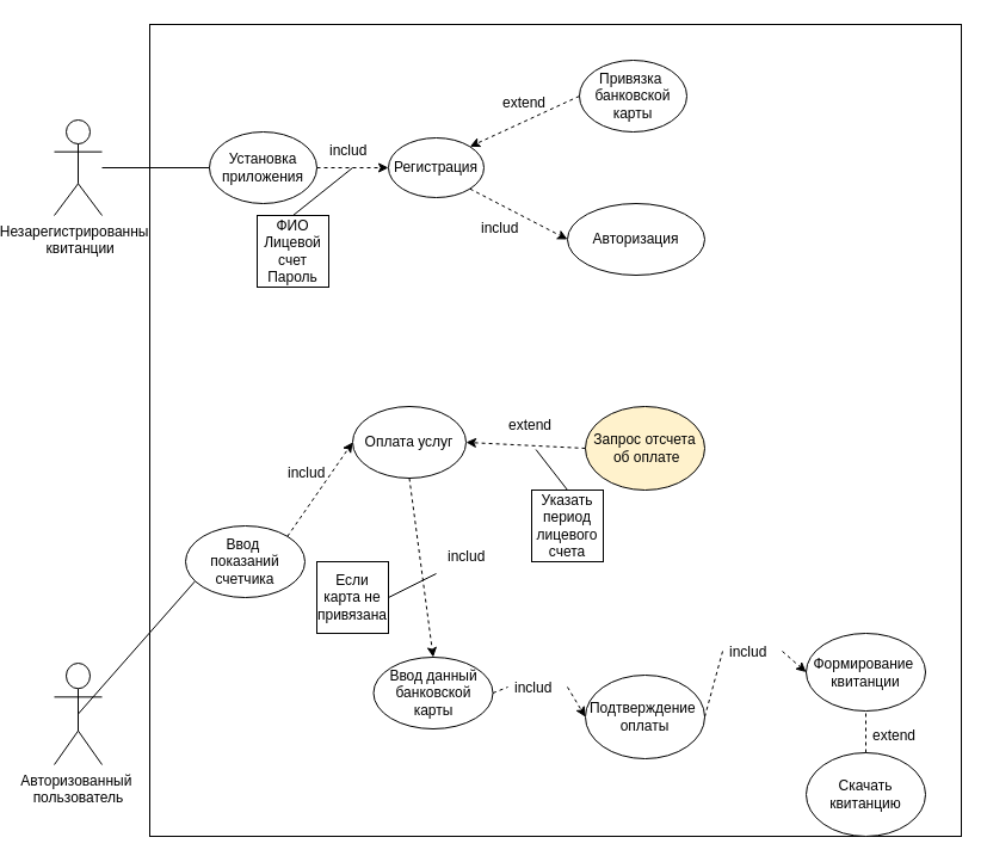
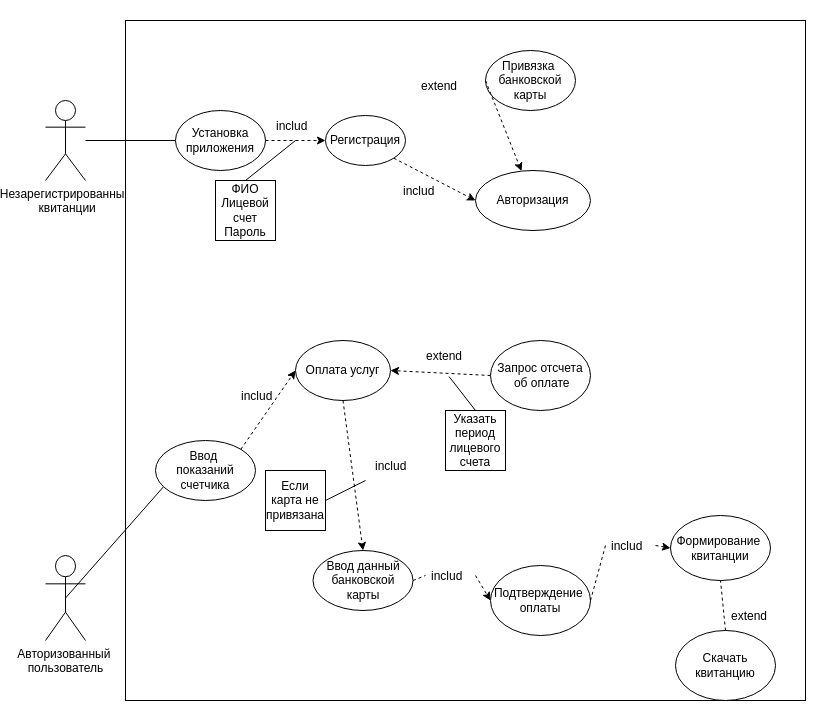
  <mxCell id="0" />
  <mxCell id="1" parent="0" />
  <mxCell id="2" value="&lt;font style=&quot;vertical-align: inherit;&quot;&gt;&lt;font style=&quot;vertical-align: inherit;&quot;&gt;Незарегистрированный&lt;br&gt;&amp;nbsp;квитанции&lt;/font&gt;&lt;/font&gt;" style="shape=umlActor;verticalLabelPosition=bottom;verticalAlign=top;html=1;outlineConnect=0;" parent="1" vertex="1"><mxGeometry x="20" y="100" width="40" height="80" as="geometry" /></mxCell>
  <mxCell id="3" value="&lt;font style=&quot;vertical-align: inherit;&quot;&gt;&lt;font style=&quot;vertical-align: inherit;&quot;&gt;Авторизованный&amp;nbsp;&lt;br&gt;пользователь&lt;br&gt;&lt;/font&gt;&lt;/font&gt;" style="shape=umlActor;verticalLabelPosition=bottom;verticalAlign=top;html=1;outlineConnect=0;" parent="1" vertex="1"><mxGeometry x="20" y="555" width="40" height="85" as="geometry" /></mxCell>
  <mxCell id="4" value="" style="whiteSpace=wrap;html=1;aspect=fixed;" parent="1" vertex="1"><mxGeometry x="100" y="20" width="680" height="680" as="geometry" /></mxCell>
  <mxCell id="5" value="&lt;font style=&quot;vertical-align: inherit;&quot;&gt;&lt;font style=&quot;vertical-align: inherit;&quot;&gt;Установка приложения&lt;/font&gt;&lt;/font&gt;" style="ellipse;whiteSpace=wrap;html=1;" parent="1" vertex="1"><mxGeometry x="150" y="110" width="90" height="60" as="geometry" /></mxCell>
  <mxCell id="6" value="&lt;font style=&quot;vertical-align: inherit;&quot;&gt;&lt;font style=&quot;vertical-align: inherit;&quot;&gt;Регистрация&lt;/font&gt;&lt;/font&gt;" style="ellipse;whiteSpace=wrap;html=1;" parent="1" vertex="1"><mxGeometry x="300" y="115" width="80" height="50" as="geometry" /></mxCell>
  <mxCell id="7" value="&lt;font style=&quot;vertical-align: inherit;&quot;&gt;&lt;font style=&quot;vertical-align: inherit;&quot;&gt;Привязка&amp;nbsp;&lt;br&gt;банковской карты&lt;br&gt;&lt;/font&gt;&lt;/font&gt;" style="ellipse;whiteSpace=wrap;html=1;" parent="1" vertex="1"><mxGeometry x="460" y="50" width="90" height="60" as="geometry" /></mxCell>
  <mxCell id="8" value="&lt;font style=&quot;vertical-align: inherit;&quot;&gt;&lt;font style=&quot;vertical-align: inherit;&quot;&gt;Авторизация&lt;/font&gt;&lt;/font&gt;" style="ellipse;whiteSpace=wrap;html=1;" parent="1" vertex="1"><mxGeometry x="450" y="170" width="115" height="60" as="geometry" /></mxCell>
  <mxCell id="9" value="" style="endArrow=none;html=1;rounded=0;entryX=0;entryY=0.5;entryDx=0;entryDy=0;" parent="1" source="2" target="5" edge="1"><mxGeometry width="50" height="50" relative="1" as="geometry"><mxPoint x="370" y="340" as="sourcePoint" /><mxPoint x="420" y="290" as="targetPoint" /></mxGeometry></mxCell>
  <mxCell id="10" value="" style="endArrow=none;html=1;rounded=0;entryX=0.5;entryY=0;entryDx=0;entryDy=0;" parent="1" target="11" edge="1"><mxGeometry width="50" height="50" relative="1" as="geometry"><mxPoint x="270" y="140" as="sourcePoint" /><mxPoint x="420" y="290" as="targetPoint" /></mxGeometry></mxCell>
  <mxCell id="11" value="&lt;font style=&quot;vertical-align: inherit;&quot;&gt;&lt;font style=&quot;vertical-align: inherit;&quot;&gt;ФИО&lt;br&gt;Лицевой счет&lt;br&gt;Пароль&lt;br&gt;&lt;/font&gt;&lt;/font&gt;" style="whiteSpace=wrap;html=1;aspect=fixed;" parent="1" vertex="1"><mxGeometry x="190" y="180" width="60" height="60" as="geometry" /></mxCell>
  <mxCell id="12" value="includ" style="text;strokeColor=none;fillColor=none;align=left;verticalAlign=middle;spacingLeft=4;spacingRight=4;overflow=hidden;points=[[0,0.5],[1,0.5]];portConstraint=eastwest;rotatable=0;" parent="1" vertex="1"><mxGeometry x="245" y="110" width="50" height="30" as="geometry" /></mxCell>
  <mxCell id="13" value="еxtend" style="text;strokeColor=none;fillColor=none;align=left;verticalAlign=middle;spacingLeft=4;spacingRight=4;overflow=hidden;points=[[0,0.5],[1,0.5]];portConstraint=eastwest;rotatable=0;" parent="1" vertex="1"><mxGeometry x="390" y="70" width="60" height="30" as="geometry" /></mxCell>
  <mxCell id="14" value="includ" style="text;strokeColor=none;fillColor=none;align=left;verticalAlign=middle;spacingLeft=4;spacingRight=4;overflow=hidden;points=[[0,0.5],[1,0.5]];portConstraint=eastwest;rotatable=0;" parent="1" vertex="1"><mxGeometry x="372" y="180" width="56" height="20" as="geometry" /></mxCell>
  <mxCell id="15" value="" style="endArrow=classic;html=1;rounded=0;dashed=1;entryX=0;entryY=0.5;entryDx=0;entryDy=0;" parent="1" target="6" edge="1"><mxGeometry width="50" height="50" relative="1" as="geometry"><mxPoint x="240" y="140" as="sourcePoint" /><mxPoint x="290" y="90" as="targetPoint" /></mxGeometry></mxCell>
- <mxCell id="16" value="" style="endArrow=classic;html=1;rounded=0;dashed=1;entryX=1;entryY=0;entryDx=0;entryDy=0;exitX=0;exitY=0.5;exitDx=0;exitDy=0;" parent="1" source="7" target="6" edge="1"><mxGeometry width="50" height="50" relative="1" as="geometry"><mxPoint x="400" y="250" as="sourcePoint" /><mxPoint x="460" y="250" as="targetPoint" /></mxGeometry></mxCell>
+ <mxCell id="16" value="" style="endArrow=classic;html=1;rounded=0;dashed=1;exitX=0;exitY=0.5;exitDx=0;exitDy=0;" parent="1" source="7" target="8" edge="1"><mxGeometry width="50" height="50" relative="1" as="geometry"><mxPoint x="400" y="250" as="sourcePoint" /><mxPoint x="460" y="250" as="targetPoint" /></mxGeometry></mxCell>
  <mxCell id="17" value="" style="endArrow=classic;html=1;rounded=0;dashed=1;exitX=1;exitY=1;exitDx=0;exitDy=0;entryX=0;entryY=0.5;entryDx=0;entryDy=0;" parent="1" source="6" target="8" edge="1"><mxGeometry width="50" height="50" relative="1" as="geometry"><mxPoint x="260" y="160" as="sourcePoint" /><mxPoint x="320" y="160" as="targetPoint" /></mxGeometry></mxCell>
  <mxCell id="18" value="&lt;font style=&quot;vertical-align: inherit;&quot;&gt;&lt;font style=&quot;vertical-align: inherit;&quot;&gt;Ввод&amp;nbsp;&lt;br&gt;показаний счетчика&lt;br&gt;&lt;/font&gt;&lt;/font&gt;" style="ellipse;whiteSpace=wrap;html=1;" parent="1" vertex="1"><mxGeometry x="130" y="440" width="100" height="60" as="geometry" /></mxCell>
  <mxCell id="19" value="&lt;font style=&quot;vertical-align: inherit;&quot;&gt;&lt;font style=&quot;vertical-align: inherit;&quot;&gt;Оплата услуг&lt;/font&gt;&lt;/font&gt;" style="ellipse;whiteSpace=wrap;html=1;" parent="1" vertex="1"><mxGeometry x="270" y="340" width="95" height="60" as="geometry" /></mxCell>
  <mxCell id="20" value="&lt;font style=&quot;vertical-align: inherit;&quot;&gt;&lt;font style=&quot;vertical-align: inherit;&quot;&gt;Ввод данный банковской карты&lt;/font&gt;&lt;/font&gt;" style="ellipse;whiteSpace=wrap;html=1;" parent="1" vertex="1"><mxGeometry x="287.5" y="550" width="100" height="60" as="geometry" /></mxCell>
- <mxCell id="21" value="&lt;font style=&quot;vertical-align: inherit;&quot;&gt;&lt;font style=&quot;vertical-align: inherit;&quot;&gt;Запрос отсчета&lt;br&gt;&amp;nbsp;об оплате&lt;/font&gt;&lt;/font&gt;" style="ellipse;whiteSpace=wrap;html=1;fillColor=#fff2cc;" parent="1" vertex="1"><mxGeometry x="465" y="340" width="100" height="70" as="geometry" /></mxCell>
+ <mxCell id="21" value="&lt;font style=&quot;vertical-align: inherit;&quot;&gt;&lt;font style=&quot;vertical-align: inherit;&quot;&gt;Запрос отсчета&lt;br&gt;&amp;nbsp;об оплате&lt;/font&gt;&lt;/font&gt;" style="ellipse;whiteSpace=wrap;html=1;" parent="1" vertex="1"><mxGeometry x="465" y="340" width="100" height="70" as="geometry" /></mxCell>
  <mxCell id="22" value="&lt;font style=&quot;vertical-align: inherit;&quot;&gt;&lt;font style=&quot;vertical-align: inherit;&quot;&gt;Подтверждение&amp;nbsp;&lt;br&gt;оплаты&lt;br&gt;&lt;/font&gt;&lt;/font&gt;" style="ellipse;whiteSpace=wrap;html=1;" parent="1" vertex="1"><mxGeometry x="465" y="565" width="100" height="70" as="geometry" /></mxCell>
- <mxCell id="23" value="&lt;font style=&quot;vertical-align: inherit;&quot;&gt;&lt;font style=&quot;vertical-align: inherit;&quot;&gt;Формирование&amp;nbsp;&lt;br&gt;квитанции&lt;br&gt;&lt;/font&gt;&lt;/font&gt;" style="ellipse;whiteSpace=wrap;html=1;" parent="1" vertex="1"><mxGeometry x="650" y="530" width="100" height="65" as="geometry" /></mxCell>
+ <mxCell id="23" value="&lt;font style=&quot;vertical-align: inherit;&quot;&gt;&lt;font style=&quot;vertical-align: inherit;&quot;&gt;Формирование&amp;nbsp;&lt;br&gt;квитанции&lt;br&gt;&lt;/font&gt;&lt;/font&gt;" style="ellipse;whiteSpace=wrap;html=1;" parent="1" vertex="1"><mxGeometry x="645" y="515" width="100" height="65" as="geometry" /></mxCell>
  <mxCell id="24" value="&lt;font style=&quot;vertical-align: inherit;&quot;&gt;&lt;font style=&quot;vertical-align: inherit;&quot;&gt;Скачать квитанцию&lt;/font&gt;&lt;/font&gt;" style="ellipse;whiteSpace=wrap;html=1;" parent="1" vertex="1"><mxGeometry x="650" y="630" width="100" height="70" as="geometry" /></mxCell>
  <mxCell id="25" value="" style="endArrow=none;html=1;rounded=0;exitX=0.5;exitY=0.5;exitDx=0;exitDy=0;exitPerimeter=0;entryX=0.077;entryY=0.777;entryDx=0;entryDy=0;entryPerimeter=0;" parent="1" source="3" target="18" edge="1"><mxGeometry width="50" height="50" relative="1" as="geometry"><mxPoint x="370" y="530" as="sourcePoint" /><mxPoint x="420" y="480" as="targetPoint" /></mxGeometry></mxCell>
  <mxCell id="26" value="" style="endArrow=classic;html=1;rounded=0;dashed=1;entryX=0;entryY=0.5;entryDx=0;entryDy=0;exitX=1;exitY=0;exitDx=0;exitDy=0;" parent="1" source="18" target="19" edge="1"><mxGeometry width="50" height="50" relative="1" as="geometry"><mxPoint x="250" y="150" as="sourcePoint" /><mxPoint x="310" y="150" as="targetPoint" /></mxGeometry></mxCell>
  <mxCell id="27" value="" style="endArrow=classic;html=1;rounded=0;dashed=1;exitX=0.5;exitY=1;exitDx=0;exitDy=0;entryX=0.5;entryY=0;entryDx=0;entryDy=0;" parent="1" source="19" target="20" edge="1"><mxGeometry width="50" height="50" relative="1" as="geometry"><mxPoint x="260" y="160" as="sourcePoint" /><mxPoint x="320" y="160" as="targetPoint" /></mxGeometry></mxCell>
  <mxCell id="28" value="" style="endArrow=classic;html=1;rounded=0;dashed=1;entryX=1;entryY=0.5;entryDx=0;entryDy=0;exitX=0;exitY=0.5;exitDx=0;exitDy=0;" parent="1" source="21" target="19" edge="1"><mxGeometry width="50" height="50" relative="1" as="geometry"><mxPoint x="270" y="170" as="sourcePoint" /><mxPoint x="330" y="170" as="targetPoint" /></mxGeometry></mxCell>
  <mxCell id="29" value="" style="endArrow=classic;html=1;rounded=0;dashed=1;entryX=0;entryY=0.5;entryDx=0;entryDy=0;exitX=1;exitY=0.5;exitDx=0;exitDy=0;startArrow=none;" parent="1" source="38" target="22" edge="1"><mxGeometry width="50" height="50" relative="1" as="geometry"><mxPoint x="280" y="180" as="sourcePoint" /><mxPoint x="340" y="180" as="targetPoint" /></mxGeometry></mxCell>
  <mxCell id="30" value="" style="endArrow=classic;html=1;rounded=0;dashed=1;entryX=0;entryY=0.5;entryDx=0;entryDy=0;exitX=1;exitY=0.5;exitDx=0;exitDy=0;startArrow=none;" parent="1" source="34" target="23" edge="1"><mxGeometry width="50" height="50" relative="1" as="geometry"><mxPoint x="290" y="190" as="sourcePoint" /><mxPoint x="350" y="190" as="targetPoint" /></mxGeometry></mxCell>
  <mxCell id="31" value="" style="endArrow=none;html=1;rounded=0;dashed=1;entryX=0.5;entryY=1;entryDx=0;entryDy=0;exitX=0.5;exitY=0;exitDx=0;exitDy=0;" parent="1" source="24" target="23" edge="1"><mxGeometry width="50" height="50" relative="1" as="geometry"><mxPoint x="300" y="200" as="sourcePoint" /><mxPoint x="360" y="200" as="targetPoint" /></mxGeometry></mxCell>
  <mxCell id="32" value="includ" style="text;strokeColor=none;fillColor=none;align=left;verticalAlign=middle;spacingLeft=4;spacingRight=4;overflow=hidden;points=[[0,0.5],[1,0.5]];portConstraint=eastwest;rotatable=0;" parent="1" vertex="1"><mxGeometry x="210" y="380" width="50" height="30" as="geometry" /></mxCell>
  <mxCell id="33" value="includ" style="text;strokeColor=none;fillColor=none;align=left;verticalAlign=middle;spacingLeft=4;spacingRight=4;overflow=hidden;points=[[0,0.5],[1,0.5]];portConstraint=eastwest;rotatable=0;" parent="1" vertex="1"><mxGeometry x="344" y="450" width="50" height="30" as="geometry" /></mxCell>
  <mxCell id="34" value="includ" style="text;strokeColor=none;fillColor=none;align=left;verticalAlign=middle;spacingLeft=4;spacingRight=4;overflow=hidden;points=[[0,0.5],[1,0.5]];portConstraint=eastwest;rotatable=0;" parent="1" vertex="1"><mxGeometry x="580" y="530" width="50" height="30" as="geometry" /></mxCell>
  <mxCell id="35" value="" style="endArrow=none;html=1;rounded=0;dashed=1;entryX=0;entryY=0.5;entryDx=0;entryDy=0;exitX=1;exitY=0.5;exitDx=0;exitDy=0;" parent="1" source="22" target="34" edge="1"><mxGeometry width="50" height="50" relative="1" as="geometry"><mxPoint x="565" y="565" as="sourcePoint" /><mxPoint x="650" y="562.5" as="targetPoint" /></mxGeometry></mxCell>
  <mxCell id="36" value="еxtend" style="text;strokeColor=none;fillColor=none;align=left;verticalAlign=middle;spacingLeft=4;spacingRight=4;overflow=hidden;points=[[0,0.5],[1,0.5]];portConstraint=eastwest;rotatable=0;" parent="1" vertex="1"><mxGeometry x="395" y="340" width="60" height="30" as="geometry" /></mxCell>
  <mxCell id="37" value="еxtend" style="text;strokeColor=none;fillColor=none;align=left;verticalAlign=middle;spacingLeft=4;spacingRight=4;overflow=hidden;points=[[0,0.5],[1,0.5]];portConstraint=eastwest;rotatable=0;" parent="1" vertex="1"><mxGeometry x="700" y="600" width="60" height="30" as="geometry" /></mxCell>
  <mxCell id="38" value="includ" style="text;strokeColor=none;fillColor=none;align=left;verticalAlign=middle;spacingLeft=4;spacingRight=4;overflow=hidden;points=[[0,0.5],[1,0.5]];portConstraint=eastwest;rotatable=0;" parent="1" vertex="1"><mxGeometry x="400" y="560" width="50" height="30" as="geometry" /></mxCell>
  <mxCell id="39" value="" style="endArrow=none;html=1;rounded=0;dashed=1;entryX=0;entryY=0.5;entryDx=0;entryDy=0;exitX=1;exitY=0.5;exitDx=0;exitDy=0;" parent="1" source="20" target="38" edge="1"><mxGeometry width="50" height="50" relative="1" as="geometry"><mxPoint x="387.5" y="580" as="sourcePoint" /><mxPoint x="465" y="565" as="targetPoint" /></mxGeometry></mxCell>
  <mxCell id="40" value="&lt;font style=&quot;vertical-align: inherit;&quot;&gt;&lt;font style=&quot;vertical-align: inherit;&quot;&gt;Если карта не привязана&lt;/font&gt;&lt;/font&gt;" style="whiteSpace=wrap;html=1;aspect=fixed;" parent="1" vertex="1"><mxGeometry x="240" y="470" width="60" height="60" as="geometry" /></mxCell>
  <mxCell id="41" value="" style="endArrow=none;html=1;rounded=0;exitX=1;exitY=0.5;exitDx=0;exitDy=0;" parent="1" source="40" edge="1"><mxGeometry width="50" height="50" relative="1" as="geometry"><mxPoint x="370" y="410" as="sourcePoint" /><mxPoint x="340" y="480" as="targetPoint" /></mxGeometry></mxCell>
  <mxCell id="42" value="&lt;font style=&quot;vertical-align: inherit;&quot;&gt;&lt;font style=&quot;vertical-align: inherit;&quot;&gt;Указать период&lt;br&gt;лицевого счета&lt;br&gt;&lt;/font&gt;&lt;/font&gt;" style="whiteSpace=wrap;html=1;aspect=fixed;" parent="1" vertex="1"><mxGeometry x="420" y="410" width="60" height="60" as="geometry" /></mxCell>
  <mxCell id="43" value="" style="endArrow=none;html=1;rounded=0;exitX=0.5;exitY=0;exitDx=0;exitDy=0;entryX=0.476;entryY=1.202;entryDx=0;entryDy=0;entryPerimeter=0;" parent="1" source="42" target="36" edge="1"><mxGeometry width="50" height="50" relative="1" as="geometry"><mxPoint x="370" y="380" as="sourcePoint" /><mxPoint x="420" y="330" as="targetPoint" /></mxGeometry></mxCell>
